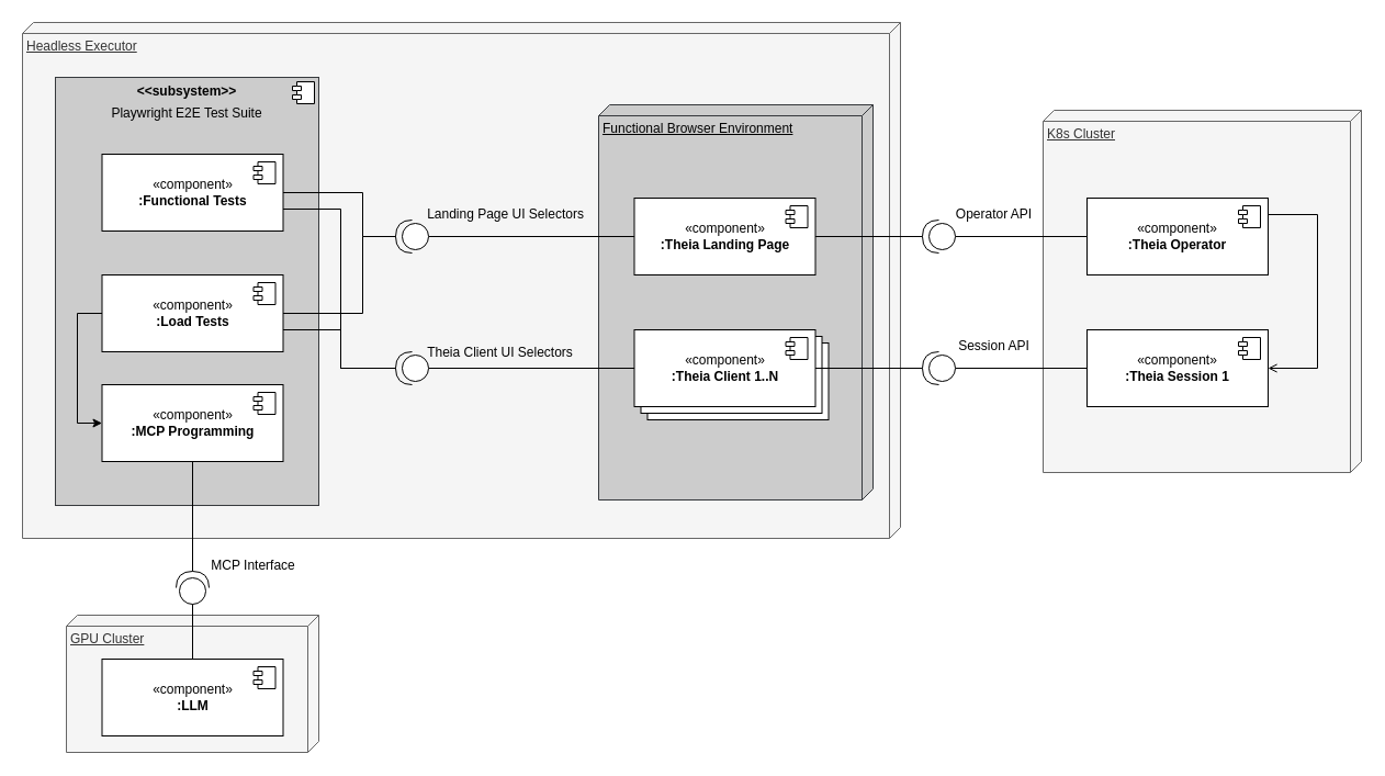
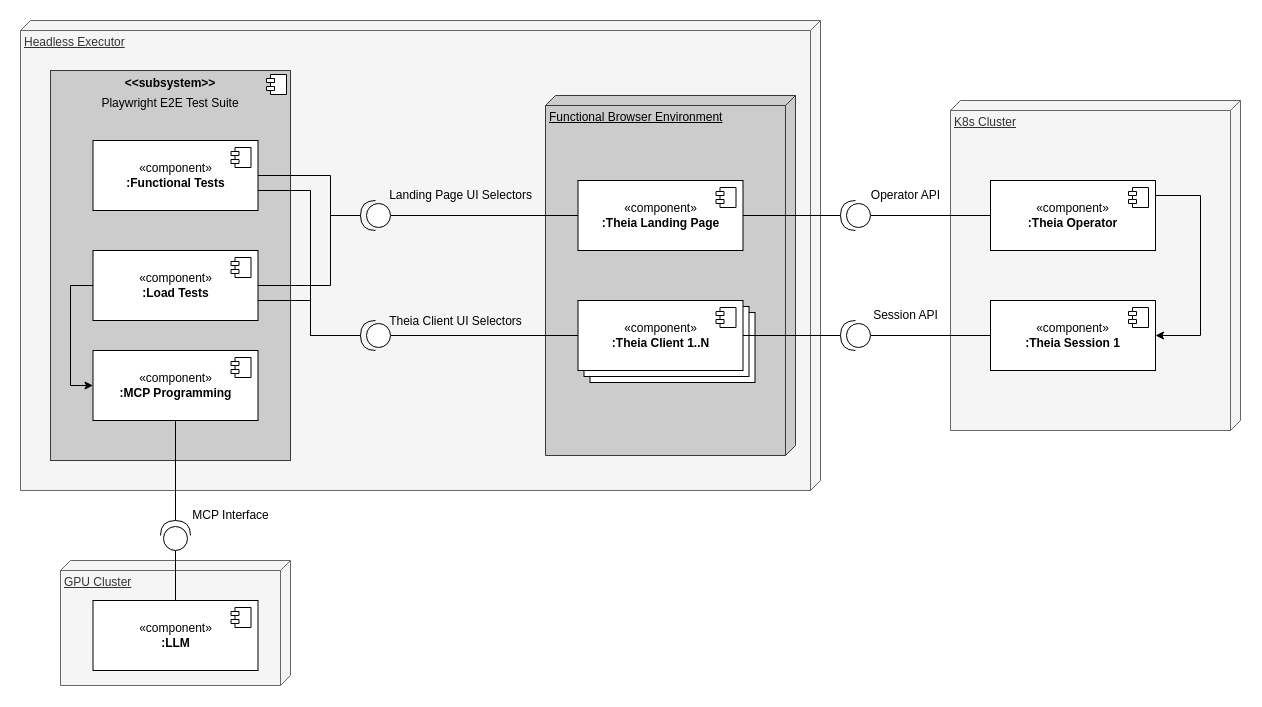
  <mxCell id="0" />
  <mxCell id="1" parent="0" />
  <mxCell id="2" value="K8s Cluster" style="verticalAlign=top;align=left;spacingTop=8;spacingLeft=2;spacingRight=12;shape=cube;size=10;direction=south;fontStyle=4;html=1;whiteSpace=wrap;fillColor=#f5f5f5;strokeColor=#666666;fontColor=#333333;" parent="1" vertex="1"><mxGeometry x="950" y="100" width="290" height="330" as="geometry" /></mxCell>
  <mxCell id="3" value="GPU Cluster" style="verticalAlign=top;align=left;spacingTop=8;spacingLeft=2;spacingRight=12;shape=cube;size=10;direction=south;fontStyle=4;html=1;whiteSpace=wrap;fillColor=#f5f5f5;strokeColor=#666666;fontColor=#333333;" parent="1" vertex="1"><mxGeometry x="60" y="560" width="230" height="125" as="geometry" /></mxCell>
  <mxCell id="4" value="Headless Executor" style="verticalAlign=top;align=left;spacingTop=8;spacingLeft=2;spacingRight=12;shape=cube;size=10;direction=south;fontStyle=4;html=1;whiteSpace=wrap;fillColor=#f5f5f5;strokeColor=#666666;fontColor=#333333;" parent="1" vertex="1"><mxGeometry x="20" y="20" width="800" height="470" as="geometry" /></mxCell>
  <mxCell id="5" value="Functional Browser Environment" style="verticalAlign=top;align=left;spacingTop=8;spacingLeft=2;spacingRight=12;shape=cube;size=10;direction=south;fontStyle=4;html=1;whiteSpace=wrap;fillColor=#CCCCCC;strokeColor=#36393d;" parent="1" vertex="1"><mxGeometry x="545" y="95" width="250" height="360" as="geometry" /></mxCell>
  <mxCell id="6" value="&lt;p style=&quot;margin:0px;margin-top:6px;text-align:center;&quot;&gt;&lt;b&gt;&amp;lt;&amp;lt;subsystem&amp;gt;&amp;gt;&lt;/b&gt;&lt;/p&gt;&lt;p style=&quot;margin:0px;margin-top:6px;text-align:center;&quot;&gt;Playwright E2E Test Suite&lt;/p&gt;" style="align=left;overflow=fill;html=1;dropTarget=0;whiteSpace=wrap;fillColor=#CCCCCC;strokeColor=#36393d;" parent="1" vertex="1"><mxGeometry x="50" y="70" width="240" height="390" as="geometry" /></mxCell>
  <mxCell id="7" value="" style="shape=component;jettyWidth=8;jettyHeight=4;" parent="6" vertex="1"><mxGeometry x="1" width="20" height="20" relative="1" as="geometry"><mxPoint x="-24" y="4" as="offset" /></mxGeometry></mxCell>
  <mxCell id="8" value="«component»&lt;br&gt;&lt;b&gt;:Functional Tests&lt;/b&gt;" style="html=1;dropTarget=0;whiteSpace=wrap;" parent="1" vertex="1"><mxGeometry x="92.5" y="140" width="165" height="70" as="geometry" /></mxCell>
  <mxCell id="9" value="" style="shape=module;jettyWidth=8;jettyHeight=4;" parent="8" vertex="1"><mxGeometry x="1" width="20" height="20" relative="1" as="geometry"><mxPoint x="-27" y="7" as="offset" /></mxGeometry></mxCell>
  <mxCell id="10" style="edgeStyle=orthogonalEdgeStyle;rounded=0;orthogonalLoop=1;jettySize=auto;html=1;entryX=0;entryY=0.5;entryDx=0;entryDy=0;exitX=0;exitY=0.5;exitDx=0;exitDy=0;" parent="1" source="11" target="13" edge="1"><mxGeometry relative="1" as="geometry"><Array as="points"><mxPoint x="70" y="285" /><mxPoint x="70" y="385" /></Array></mxGeometry></mxCell>
  <mxCell id="11" value="«component»&lt;br&gt;&lt;b&gt;:Load Tests&lt;/b&gt;" style="html=1;dropTarget=0;whiteSpace=wrap;" parent="1" vertex="1"><mxGeometry x="92.5" y="250" width="165" height="70" as="geometry" /></mxCell>
  <mxCell id="12" value="" style="shape=module;jettyWidth=8;jettyHeight=4;" parent="11" vertex="1"><mxGeometry x="1" width="20" height="20" relative="1" as="geometry"><mxPoint x="-27" y="7" as="offset" /></mxGeometry></mxCell>
  <mxCell id="13" value="«component»&lt;br&gt;&lt;b&gt;:MCP Programming&lt;/b&gt;" style="html=1;dropTarget=0;whiteSpace=wrap;" parent="1" vertex="1"><mxGeometry x="92.5" y="350" width="165" height="70" as="geometry" /></mxCell>
  <mxCell id="14" value="" style="shape=module;jettyWidth=8;jettyHeight=4;" parent="13" vertex="1"><mxGeometry x="1" width="20" height="20" relative="1" as="geometry"><mxPoint x="-27" y="7" as="offset" /></mxGeometry></mxCell>
  <mxCell id="15" value="" style="ellipse;whiteSpace=wrap;html=1;align=center;aspect=fixed;fillColor=none;strokeColor=none;resizable=0;perimeter=centerPerimeter;rotatable=0;allowArrows=0;points=[];outlineConnect=1;" parent="1" vertex="1"><mxGeometry x="160" y="580" width="10" height="10" as="geometry" /></mxCell>
  <mxCell id="16" value="" style="shape=providedRequiredInterface;html=1;verticalLabelPosition=bottom;sketch=0;direction=north;" parent="1" vertex="1"><mxGeometry x="160" y="520" width="30" height="30" as="geometry" /></mxCell>
  <mxCell id="17" style="edgeStyle=orthogonalEdgeStyle;rounded=0;orthogonalLoop=1;jettySize=auto;html=1;entryX=1;entryY=0.5;entryDx=0;entryDy=0;entryPerimeter=0;endArrow=none;startFill=0;" parent="1" source="13" target="16" edge="1"><mxGeometry relative="1" as="geometry" /></mxCell>
  <mxCell id="18" value="MCP Interface" style="text;html=1;align=center;verticalAlign=middle;resizable=0;points=[];autosize=1;strokeColor=none;fillColor=none;" parent="1" vertex="1"><mxGeometry x="180" y="500" width="100" height="30" as="geometry" /></mxCell>
  <mxCell id="19" style="edgeStyle=orthogonalEdgeStyle;rounded=0;orthogonalLoop=1;jettySize=auto;html=1;endArrow=none;startFill=0;entryX=0;entryY=0.5;entryDx=0;entryDy=0;entryPerimeter=0;" parent="1" source="20" target="16" edge="1"><mxGeometry relative="1" as="geometry"><mxPoint x="175" y="570" as="targetPoint" /></mxGeometry></mxCell>
  <mxCell id="20" value="«component»&lt;br&gt;&lt;b&gt;:LLM&lt;/b&gt;" style="html=1;dropTarget=0;whiteSpace=wrap;" parent="1" vertex="1"><mxGeometry x="92.5" y="600" width="165" height="70" as="geometry" /></mxCell>
  <mxCell id="21" value="" style="shape=module;jettyWidth=8;jettyHeight=4;" parent="20" vertex="1"><mxGeometry x="1" width="20" height="20" relative="1" as="geometry"><mxPoint x="-27" y="7" as="offset" /></mxGeometry></mxCell>
  <mxCell id="22" style="edgeStyle=orthogonalEdgeStyle;rounded=0;orthogonalLoop=1;jettySize=auto;html=1;endArrow=none;startFill=0;entryX=0;entryY=0.5;entryDx=0;entryDy=0;" parent="1" source="23" target="29" edge="1"><mxGeometry relative="1" as="geometry" /></mxCell>
  <mxCell id="23" value="" style="shape=providedRequiredInterface;html=1;verticalLabelPosition=bottom;sketch=0;direction=west;" parent="1" vertex="1"><mxGeometry x="360" y="200" width="30" height="30" as="geometry" /></mxCell>
  <mxCell id="24" value="Landing Page UI Selectors" style="text;html=1;align=center;verticalAlign=middle;resizable=0;points=[];autosize=1;strokeColor=none;fillColor=none;" parent="1" vertex="1"><mxGeometry x="375" y="180" width="170" height="30" as="geometry" /></mxCell>
  <mxCell id="25" style="edgeStyle=orthogonalEdgeStyle;rounded=0;orthogonalLoop=1;jettySize=auto;html=1;endArrow=none;startFill=0;" parent="1" source="26" target="48" edge="1"><mxGeometry relative="1" as="geometry" /></mxCell>
  <mxCell id="26" value="" style="shape=providedRequiredInterface;html=1;verticalLabelPosition=bottom;sketch=0;direction=west;" parent="1" vertex="1"><mxGeometry x="360" y="320" width="30" height="30" as="geometry" /></mxCell>
  <mxCell id="27" value="Theia Client UI Selectors" style="text;html=1;align=center;verticalAlign=middle;resizable=0;points=[];autosize=1;strokeColor=none;fillColor=none;" parent="1" vertex="1"><mxGeometry x="375" y="306" width="160" height="30" as="geometry" /></mxCell>
  <mxCell id="28" style="edgeStyle=orthogonalEdgeStyle;rounded=0;orthogonalLoop=1;jettySize=auto;html=1;endArrow=none;startFill=0;" parent="1" source="29" target="35" edge="1"><mxGeometry relative="1" as="geometry" /></mxCell>
  <mxCell id="29" value="«component»&lt;br&gt;&lt;b&gt;:Theia Landing Page&lt;/b&gt;" style="html=1;dropTarget=0;whiteSpace=wrap;" parent="1" vertex="1"><mxGeometry x="577.5" y="180" width="165" height="70" as="geometry" /></mxCell>
  <mxCell id="30" value="" style="shape=module;jettyWidth=8;jettyHeight=4;" parent="29" vertex="1"><mxGeometry x="1" width="20" height="20" relative="1" as="geometry"><mxPoint x="-27" y="7" as="offset" /></mxGeometry></mxCell>
- <mxCell id="31" style="edgeStyle=orthogonalEdgeStyle;rounded=0;orthogonalLoop=1;jettySize=auto;html=1;entryX=1;entryY=0.5;entryDx=0;entryDy=0;exitX=1;exitY=0.5;exitDx=0;exitDy=0;endArrow=open;" parent="1" source="32" target="40" edge="1"><mxGeometry relative="1" as="geometry"><Array as="points"><mxPoint x="1200" y="195" /><mxPoint x="1200" y="335" /></Array></mxGeometry></mxCell>
+ <mxCell id="31" style="edgeStyle=orthogonalEdgeStyle;rounded=0;orthogonalLoop=1;jettySize=auto;html=1;entryX=1;entryY=0.5;entryDx=0;entryDy=0;exitX=1;exitY=0.5;exitDx=0;exitDy=0;" parent="1" source="32" target="40" edge="1"><mxGeometry relative="1" as="geometry"><Array as="points"><mxPoint x="1200" y="195" /><mxPoint x="1200" y="335" /></Array></mxGeometry></mxCell>
  <mxCell id="32" value="«component»&lt;br&gt;&lt;b&gt;:Theia Operator&lt;/b&gt;" style="html=1;dropTarget=0;whiteSpace=wrap;" parent="1" vertex="1"><mxGeometry x="990" y="180" width="165" height="70" as="geometry" /></mxCell>
  <mxCell id="33" value="" style="shape=module;jettyWidth=8;jettyHeight=4;" parent="32" vertex="1"><mxGeometry x="1" width="20" height="20" relative="1" as="geometry"><mxPoint x="-27" y="7" as="offset" /></mxGeometry></mxCell>
  <mxCell id="34" style="edgeStyle=orthogonalEdgeStyle;rounded=0;orthogonalLoop=1;jettySize=auto;html=1;endArrow=none;startFill=0;" parent="1" source="35" target="32" edge="1"><mxGeometry relative="1" as="geometry" /></mxCell>
  <mxCell id="35" value="" style="shape=providedRequiredInterface;html=1;verticalLabelPosition=bottom;sketch=0;direction=west;" parent="1" vertex="1"><mxGeometry x="840" y="200" width="30" height="30" as="geometry" /></mxCell>
  <mxCell id="36" value="Operator API" style="text;html=1;align=center;verticalAlign=middle;resizable=0;points=[];autosize=1;strokeColor=none;fillColor=none;" parent="1" vertex="1"><mxGeometry x="860" y="180" width="90" height="30" as="geometry" /></mxCell>
  <mxCell id="37" style="edgeStyle=orthogonalEdgeStyle;rounded=0;orthogonalLoop=1;jettySize=auto;html=1;endArrow=none;startFill=0;" parent="1" source="38" target="40" edge="1"><mxGeometry relative="1" as="geometry" /></mxCell>
  <mxCell id="38" value="" style="shape=providedRequiredInterface;html=1;verticalLabelPosition=bottom;sketch=0;direction=west;" parent="1" vertex="1"><mxGeometry x="840" y="320" width="30" height="30" as="geometry" /></mxCell>
  <mxCell id="39" value="Session API" style="text;html=1;align=center;verticalAlign=middle;resizable=0;points=[];autosize=1;strokeColor=none;fillColor=none;" parent="1" vertex="1"><mxGeometry x="860" y="300" width="90" height="30" as="geometry" /></mxCell>
  <mxCell id="40" value="«component»&lt;br&gt;&lt;b&gt;:Theia Session 1&lt;/b&gt;" style="html=1;dropTarget=0;whiteSpace=wrap;" parent="1" vertex="1"><mxGeometry x="990" y="300" width="165" height="70" as="geometry" /></mxCell>
  <mxCell id="41" value="" style="shape=module;jettyWidth=8;jettyHeight=4;" parent="40" vertex="1"><mxGeometry x="1" width="20" height="20" relative="1" as="geometry"><mxPoint x="-27" y="7" as="offset" /></mxGeometry></mxCell>
  <mxCell id="42" style="edgeStyle=orthogonalEdgeStyle;rounded=0;orthogonalLoop=1;jettySize=auto;html=1;entryX=1;entryY=0.5;entryDx=0;entryDy=0;entryPerimeter=0;endArrow=none;startFill=0;" edge="1" parent="1" source="8" target="23"><mxGeometry relative="1" as="geometry"><Array as="points"><mxPoint x="330" y="175" /><mxPoint x="330" y="215" /></Array></mxGeometry></mxCell>
  <mxCell id="43" value="«component»&lt;br&gt;&lt;b&gt;:Theia Client 1..N&lt;/b&gt;" style="html=1;dropTarget=0;whiteSpace=wrap;" vertex="1" parent="1"><mxGeometry x="589.5" y="312" width="165" height="70" as="geometry" /></mxCell>
  <mxCell id="44" value="«component»&lt;br&gt;&lt;b&gt;:Theia Client 1..N&lt;/b&gt;" style="html=1;dropTarget=0;whiteSpace=wrap;" vertex="1" parent="1"><mxGeometry x="583.5" y="306" width="165" height="70" as="geometry" /></mxCell>
  <mxCell id="45" style="edgeStyle=orthogonalEdgeStyle;rounded=0;orthogonalLoop=1;jettySize=auto;html=1;entryX=1;entryY=0.5;entryDx=0;entryDy=0;entryPerimeter=0;endArrow=none;startFill=0;" edge="1" parent="1" source="11" target="23"><mxGeometry relative="1" as="geometry"><Array as="points"><mxPoint x="330" y="285" /><mxPoint x="330" y="215" /></Array></mxGeometry></mxCell>
  <mxCell id="46" style="edgeStyle=orthogonalEdgeStyle;rounded=0;orthogonalLoop=1;jettySize=auto;html=1;entryX=1;entryY=0.5;entryDx=0;entryDy=0;entryPerimeter=0;endArrow=none;startFill=0;" edge="1" parent="1" source="11" target="26"><mxGeometry relative="1" as="geometry"><Array as="points"><mxPoint x="310" y="300" /><mxPoint x="310" y="335" /></Array></mxGeometry></mxCell>
  <mxCell id="47" style="edgeStyle=orthogonalEdgeStyle;rounded=0;orthogonalLoop=1;jettySize=auto;html=1;entryX=1;entryY=0.5;entryDx=0;entryDy=0;entryPerimeter=0;endArrow=none;startFill=0;" edge="1" parent="1" source="8" target="26"><mxGeometry relative="1" as="geometry"><Array as="points"><mxPoint x="310" y="190" /><mxPoint x="310" y="335" /></Array></mxGeometry></mxCell>
  <mxCell id="48" value="«component»&lt;br&gt;&lt;b&gt;:Theia Client 1..N&lt;/b&gt;" style="html=1;dropTarget=0;whiteSpace=wrap;" parent="1" vertex="1"><mxGeometry x="577.5" y="300" width="165" height="70" as="geometry" /></mxCell>
  <mxCell id="49" value="" style="shape=module;jettyWidth=8;jettyHeight=4;" parent="48" vertex="1"><mxGeometry x="1" width="20" height="20" relative="1" as="geometry"><mxPoint x="-27" y="7" as="offset" /></mxGeometry></mxCell>
  <mxCell id="50" style="edgeStyle=orthogonalEdgeStyle;rounded=0;orthogonalLoop=1;jettySize=auto;html=1;endArrow=none;startFill=0;" parent="1" source="48" target="38" edge="1"><mxGeometry relative="1" as="geometry" /></mxCell>
